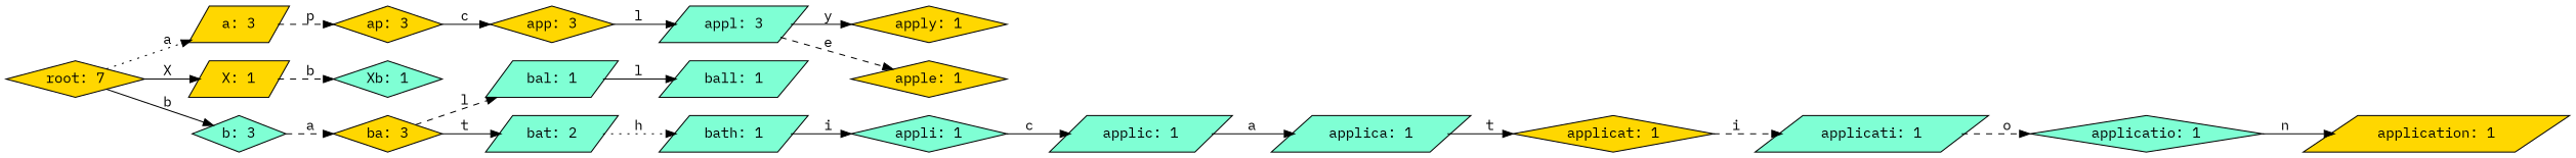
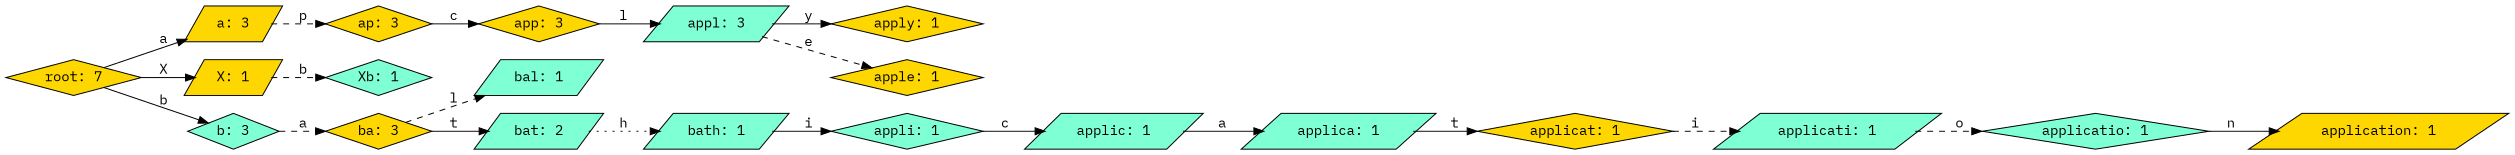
  digraph {
    fontname="IBM Plex Mono"
    rankdir=LR
    node [fillcolor=aquamarine fontname="IBM Plex Mono" shape=diamond style=filled]
    edge [fontname="IBM Plex Mono" style=solid]
    n1 [fillcolor=gold label="root: 7"]
    n2 [fillcolor=gold label="a: 3" shape=parallelogram]
    n3 [fillcolor=gold label="X: 1" shape=parallelogram]
    n4 [label="b: 3"]
    n5 [fillcolor=gold label="ap: 3"]
    n6 [label="Xb: 1"]
    n7 [fillcolor=gold label="ba: 3"]
    n8 [fillcolor=gold label="app: 3"]
    n9 [label="appl: 3" shape=parallelogram]
    n10 [fillcolor=gold label="apply: 1"]
    n11 [fillcolor=gold label="apple: 1"]
    n12 [label="appli: 1"]
    n13 [label="applic: 1" shape=parallelogram]
    n14 [label="applica: 1" shape=parallelogram]
    n15 [fillcolor=gold label="applicat: 1"]
    n16 [label="applicati: 1" shape=parallelogram]
    n17 [label="applicatio: 1"]
    n18 [fillcolor=gold label="application: 1" shape=parallelogram]
    n19 [label="bal: 1" shape=parallelogram]
    n20 [label="bat: 2" shape=parallelogram]
-   n21 [label="ball: 1" shape=parallelogram]
    n22 [label="bath: 1" shape=parallelogram]
-   n1 -> n2 [label=a style=dotted]
+   n1 -> n2 [label=a]
    n1 -> n3 [label=X]
    n1 -> n4 [label=b]
    n2 -> n5 [label=p style=dashed]
    n3 -> n6 [label=b style=dashed]
    n4 -> n7 [label=a style=dashed]
    n5 -> n8 [label=c]
    n7 -> n19 [label=l style=dashed]
    n7 -> n20 [label=t]
    n8 -> n9 [label=l]
    n9 -> n10 [label=y]
    n9 -> n11 [label=e style=dashed]
    n12 -> n13 [label=c]
    n13 -> n14 [label=a]
    n14 -> n15 [label=t]
    n15 -> n16 [label=i style=dashed]
    n16 -> n17 [label=o style=dashed]
    n17 -> n18 [label=n]
-   n19 -> n21 [label=l]
    n20 -> n22 [label=h style=dotted]
    n22 -> n12 [label=i]
  }
